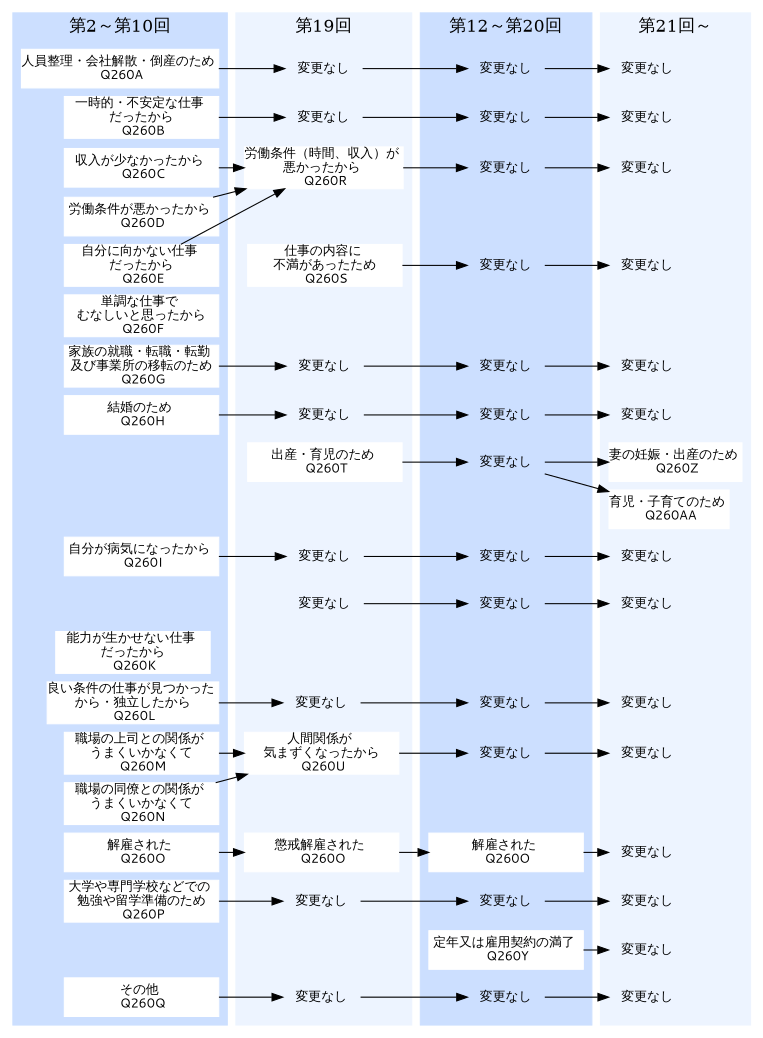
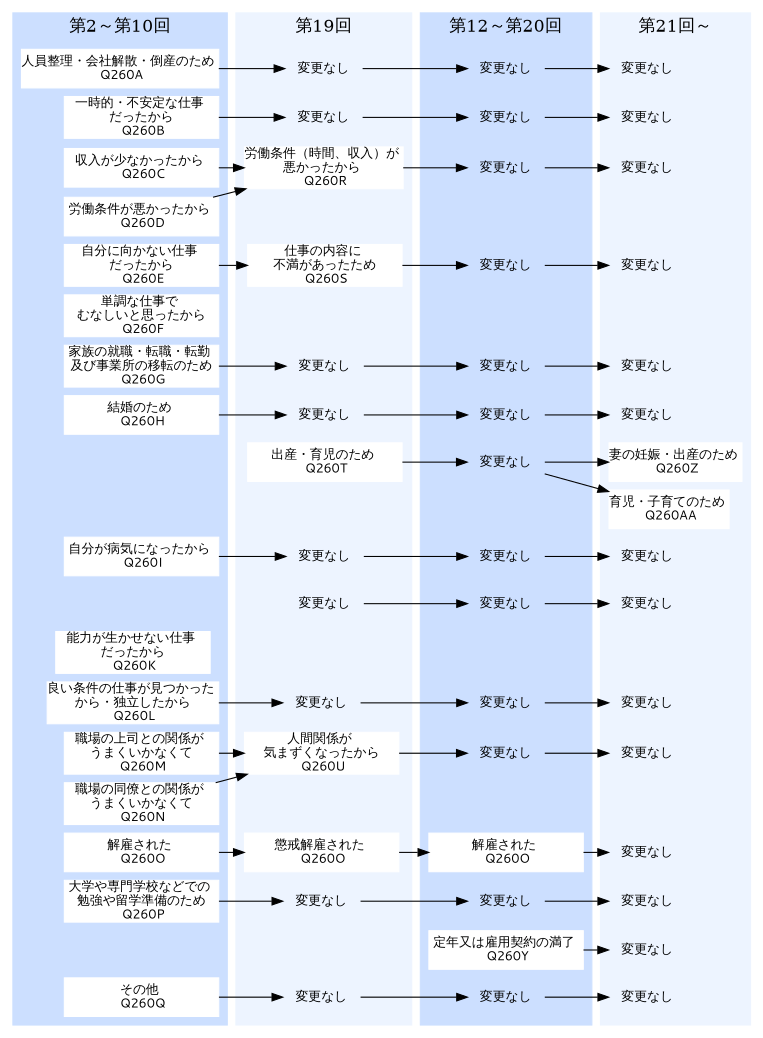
  digraph {
    compound=true
    newrank=true
    nodesep=.0
    rankdir=TB
    ranksep=.1
    splines=false
    node [color=white fontname="meiryo UI" fontsize=12 margin=0 shape=box style=filled]
    edge [style=invis]
    n1 [label="人員整理・会社解散・倒産のため \n Q260A" width=2.0]
    n2 [color=none label="変更なし" width=1.0]
    n3 [color=none label="変更なし" width=1.0]
    n4 [color=none label="変更なし" width=1]
    n5 [label="一時的・不安定な仕事 \n だったから \n Q260B" width=2.0]
    n6 [color=none label="変更なし" width=1.0]
    n7 [color=none label="変更なし" width=1.0]
    n8 [color=none label="変更なし" width=1]
    n9 [label="収入が少なかったから \n Q260C" width=2.0]
    n10 [label="労働条件（時間、収入）が \n悪かったから \n Q260R" width=2.0]
    n11 [color=none label="変更なし" width=1.0]
    n12 [color=none label="変更なし" width=1]
    n13 [label="労働条件が悪かったから \n Q260D" width=2.0]
    b4 [style=invis width=2.0]
    n15 [label="自分に向かない仕事 \n だったから \n Q260E" width=2.0]
    n16 [label="仕事の内容に \n 不満があったため \n Q260S" width=2.0]
    n17 [color=none label="変更なし" width=1.0]
    n18 [color=none label="変更なし" width=1]
    n19 [label="家族の就職・転職・転勤 \n 及び事業所の移転のため \n Q260G" width=2.0]
    n20 [color=none label="変更なし" width=1.0]
    n21 [color=none label="変更なし" width=1.0]
    n22 [color=none label="変更なし" width=1]
    n23 [label="結婚のため \n Q260H" width=2.0]
    n24 [color=none label="変更なし" width=1.0]
    n25 [color=none label="変更なし" width=1.0]
    n26 [color=none label="変更なし" width=1]
    n27 [label="出産・育児のため \n Q260T" width=2.0]
    n28 [color=none label="変更なし" width=1.0]
    n29 [label="妻の妊娠・出産のため \n Q260Z" width=1]
    a10 [style=invis width=2.0]
    b10 [style=invis width=2.0]
    c10 [style=invis width=2.0]
    n33 [label="育児・子育てのため \n Q260AA" width=1]
    n34 [label="自分が病気になったから \n Q260I" width=2.0]
    n35 [color=none label="変更なし" width=1.0]
    n36 [color=none label="変更なし" width=1.0]
    n37 [color=none label="変更なし" width=1]
    n38 [color=none label="変更なし" width=1.0]
    n39 [color=none label="変更なし" width=1.0]
    n40 [color=none label="変更なし" width=1]
    n41 [label="能力が生かせない仕事 \n だったから \n Q260K" width=2.0]
    b13 [style=invis width=2.0]
    c13 [style=invis width=2.0]
    d13 [style=invis width=1]
    n45 [label="良い条件の仕事が見つかった \n から・独立したから \n Q260L" width=2.0]
    n46 [color=none label="変更なし" width=1.0]
    n47 [color=none label="変更なし" width=1.0]
    n48 [color=none label="変更なし" width=1]
    n49 [label="職場の上司との関係が \n うまくいかなくて \n Q260M" width=2.0]
    n50 [label="人間関係が \n 気まずくなったから \n Q260U" width=2.0]
    n51 [color=none label="変更なし" width=1.0]
    n52 [color=none label="変更なし" width=1]
    n53 [label="職場の同僚との関係が \n うまくいかなくて \n Q260N" width=2.0]
    b16 [style=invis width=2.0]
    c16 [style=invis width=2.0]
    d16 [style=invis width=1]
    n57 [label="解雇された \n Q260O" width=2.0]
    n58 [label="懲戒解雇された \n Q260O" width=2.0]
    n59 [label="解雇された \n Q260O" width=2.0]
    n60 [color=none label="変更なし" width=1]
    n61 [label="大学や専門学校などでの \n 勉強や留学準備のため \n Q260P" width=2.0]
    n62 [color=none label="変更なし" width=1.0]
    n63 [color=none label="変更なし" width=1.0]
    n64 [color=none label="変更なし" width=1]
    a19 [style=invis width=2.0]
    b19 [style=invis width=2.0]
    n67 [label="定年又は雇用契約の満了 \n Q260Y" width=2.0]
    n68 [color=none label="変更なし" width=1]
    n69 [label="その他 \n Q260Q" width=2.0]
    n70 [color=none label="変更なし" width=1.0]
    n71 [color=none label="変更なし" width=1.0]
    n72 [color=none label="変更なし" width=1]
    n73 [label="単調な仕事で \n むなしいと思ったから \n Q260F" width=2.0]
    a9 [style=invis width=2.0]
    b6 [style=invis width=2.0]
    c4 [style=invis width=2.0]
    c6 [style=invis width=2.0]
    d4 [style=invis width=1]
    d6 [style=invis width=1]
    subgraph cluster_1 {
      color="#ccdfff"
      fontsize=16
      label="第12～第20回"
      style=filled
      n3
      n7
      n11
      n17
      n21
      n25
      n28
      c10
      n36
      n39
      c13
      n47
      n51
      c16
      n59
      n63
      n67
      n71
      c4
      c6
    }
    subgraph sub_2 {
      rank=same
      n1
      n2
      n3
      n4
    }
    subgraph sub_3 {
      rank=same
      n5
      n6
      n7
      n8
    }
    subgraph sub_4 {
      rank=same
      n9
      n10
      n11
      n12
    }
    subgraph sub_5 {
      rank=same
      n13
      b4
    }
    subgraph cluster_6 {
      color="#edf4ff"
      fontsize=16
      label="第19回"
      style=filled
      n2
      n6
      n10
      b4
      n16
      n20
      n24
      n27
      b10
      n35
      n38
      b13
      n46
      n50
      b16
      n58
      n62
      b19
      n70
      b6
    }
    subgraph sub_7 {
      rank=same
      n15
      n16
      n17
      n18
    }
    subgraph sub_8 {
      rank=same
      n19
      n20
      n21
      n22
    }
    subgraph sub_9 {
      rank=same
      n23
      n24
      n25
      n26
    }
    subgraph sub_10 {
      rank=same
      n27
      n28
      n29
    }
    subgraph sub_11 {
      rank=same
      a10
      b10
      c10
      n33
    }
    subgraph sub_12 {
      rank=same
      n34
      n35
      n36
      n37
    }
    subgraph sub_13 {
      rank=same
      n38
      n39
      n40
    }
    subgraph sub_14 {
      rank=same
      n41
      b13
      c13
      d13
    }
    subgraph sub_15 {
      rank=same
      n45
      n46
      n47
      n48
    }
    subgraph sub_16 {
      rank=same
      n49
      n50
      n51
      n52
    }
    subgraph sub_17 {
      rank=same
      n53
      b16
      c16
      d16
    }
    subgraph cluster_18 {
      color="#edf4ff"
      fontsize=16
      label="第21回～"
      style=filled
      n4
      n8
      n12
      n18
      n22
      n26
      n29
      n33
      n37
      n40
      d13
      n48
      n52
      d16
      n60
      n64
      n68
      n72
      d4
      d6
    }
    subgraph sub_19 {
      rank=same
      n57
      n58
      n59
      n60
    }
    subgraph sub_20 {
      rank=same
      n61
      n62
      n63
      n64
    }
    subgraph sub_21 {
      rank=same
      a19
      b19
      n67
      n68
    }
    subgraph sub_22 {
      rank=same
      n69
      n70
      n71
      n72
    }
    subgraph cluster_23 {
      color="#ccdfff"
      fontsize=16
      label="第2～第10回"
      style=filled
      n1
      n5
      n9
      n13
      n15
      n19
      n23
      a10
      n34
      n41
      n45
      n49
      n53
      n57
      n61
      a19
      n69
      n73
      a9
    }
    n1 -> n2 [style=""]
    n1 -> n5
    n2 -> n3 [style=""]
    n2 -> n6
    n3 -> n4 [style=""]
    n3 -> n7
    n4 -> n8
    n5 -> n6 [style=""]
    n5 -> n9
    n6 -> n7 [style=""]
    n6 -> n10
    n7 -> n8 [style=""]
    n7 -> n11
    n8 -> n12
    n9 -> n10 [style=""]
    n9 -> n13
    n10 -> n11 [style=""]
    n10 -> b4
    n11 -> n12 [style=""]
    n11 -> c4
    n12 -> d4
    n13 -> n10 [style=""]
    n13 -> n15
    b4 -> n16
-   n15 -> n10 [style=""]
+   n15 -> n16 [style=""]
    n15 -> n73
    n16 -> n17 [style=""]
    n16 -> b6
    n17 -> n18 [style=""]
    n17 -> c6
    n18 -> d6
    n19 -> n20 [style=""]
    n19 -> n23
    n20 -> n21 [style=""]
    n20 -> n24
    n21 -> n22 [style=""]
    n21 -> n25
    n22 -> n26
    n23 -> n24 [style=""]
    n23 -> a9
    n24 -> n25 [style=""]
    n24 -> n27
    n25 -> n26 [style=""]
    n25 -> n28
    n26 -> n29
    n27 -> n28 [style=""]
    n27 -> b10
    n28 -> n29 [style=""]
    n28 -> c10
    n28 -> n33 [style=""]
    n29 -> n33
    a10 -> n34
    b10 -> n35
    c10 -> n36
    n33 -> n37
    n34 -> n35 [style=""]
    n35 -> n36 [style=""]
    n35 -> n38
    n36 -> n37 [style=""]
    n36 -> n39
    n37 -> n40
    n38 -> n39 [style=""]
    n38 -> b13
    n39 -> n40 [style=""]
    n39 -> c13
    n40 -> d13
    n41 -> n45
    b13 -> n46
    c13 -> n47
    d13 -> n48
    n45 -> n46 [style=""]
    n45 -> n49
    n46 -> n47 [style=""]
    n46 -> n50
    n47 -> n48 [style=""]
    n47 -> n51
    n48 -> n52
    n49 -> n50 [style=""]
    n49 -> n53
    n50 -> n51 [style=""]
    n50 -> b16
    n51 -> n52 [style=""]
    n51 -> c16
    n52 -> d16
    n53 -> n50 [style=""]
    n53 -> n57
    b16 -> n58
    c16 -> n59
    d16 -> n60
    n57 -> n58 [style=""]
    n57 -> n61
    n58 -> n59 [style=""]
    n58 -> n62
    n59 -> n60 [style=""]
    n59 -> n63
    n60 -> n64
    n61 -> n62 [style=""]
    n61 -> a19
    n62 -> n63 [style=""]
    n62 -> b19
    n63 -> n64 [style=""]
    n63 -> n67
    n64 -> n68
    a19 -> n69
    b19 -> n70
    n67 -> n68 [style=""]
    n67 -> n71
    n68 -> n72
    n69 -> n70 [style=""]
    n70 -> n71 [style=""]
    n71 -> n72 [style=""]
    n73 -> n19
    a9 -> a10
    b6 -> n20
    c4 -> n17
    c6 -> n21
    d4 -> n18
    d6 -> n22
  }
